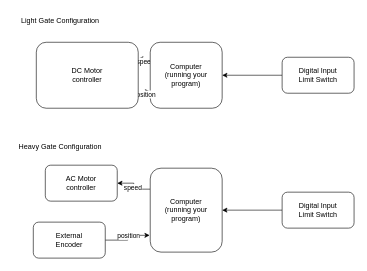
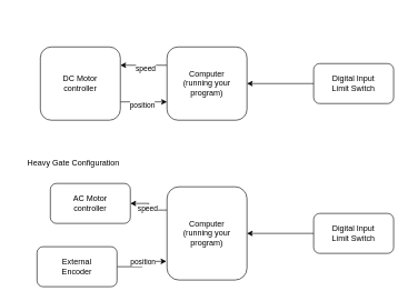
  <mxCell id="0" />
  <mxCell id="1" parent="0" />
  <mxCell id="2" style="edgeStyle=orthogonalEdgeStyle;rounded=0;orthogonalLoop=1;jettySize=auto;html=1;exitX=0;exitY=0.25;exitDx=0;exitDy=0;entryX=1;entryY=0.25;entryDx=0;entryDy=0;" edge="1" parent="1" source="4" target="7"><mxGeometry relative="1" as="geometry" /></mxCell>
  <mxCell id="3" value="speed" style="edgeLabel;html=1;align=center;verticalAlign=middle;resizable=0;points=[];" vertex="1" connectable="0" parent="2"><mxGeometry x="-0.057" y="4" relative="1" as="geometry"><mxPoint as="offset" /></mxGeometry></mxCell>
  <mxCell id="4" value="Computer&lt;br&gt;(running your program)" style="rounded=1;whiteSpace=wrap;html=1;" vertex="1" parent="1"><mxGeometry x="250" y="70" width="120" height="110" as="geometry" /></mxCell>
  <mxCell id="5" style="edgeStyle=orthogonalEdgeStyle;rounded=0;orthogonalLoop=1;jettySize=auto;html=1;exitX=1;exitY=0.75;exitDx=0;exitDy=0;entryX=0;entryY=0.75;entryDx=0;entryDy=0;" edge="1" parent="1" source="7" target="4"><mxGeometry relative="1" as="geometry" /></mxCell>
  <mxCell id="6" value="position" style="edgeLabel;html=1;align=center;verticalAlign=middle;resizable=0;points=[];" vertex="1" connectable="0" parent="5"><mxGeometry x="-0.086" y="-3" relative="1" as="geometry"><mxPoint y="1" as="offset" /></mxGeometry></mxCell>
- <mxCell id="7" value="DC Motor&lt;br&gt;controller" style="rounded=1;whiteSpace=wrap;html=1;" vertex="1" parent="1"><mxGeometry x="60" y="70" width="170" height="110" as="geometry" /></mxCell>
- <mxCell id="8" value="Light Gate Configuration" style="text;html=1;strokeColor=none;fillColor=none;align=center;verticalAlign=middle;whiteSpace=wrap;rounded=0;" vertex="1" parent="1"><mxGeometry x="20" y="20" width="160" height="30" as="geometry" /></mxCell>
+ <mxCell id="7" value="DC Motor&lt;br&gt;controller" style="rounded=1;whiteSpace=wrap;html=1;" vertex="1" parent="1"><mxGeometry x="60" y="70" width="120" height="110" as="geometry" /></mxCell>
  <mxCell id="9" value="" style="edgeStyle=orthogonalEdgeStyle;rounded=0;orthogonalLoop=1;jettySize=auto;html=1;" edge="1" parent="1" source="10" target="4"><mxGeometry relative="1" as="geometry" /></mxCell>
  <mxCell id="10" value="Digital Input&lt;br&gt;Limit Switch" style="rounded=1;whiteSpace=wrap;html=1;" vertex="1" parent="1"><mxGeometry x="470" y="95" width="120" height="60" as="geometry" /></mxCell>
  <mxCell id="11" style="edgeStyle=orthogonalEdgeStyle;rounded=0;orthogonalLoop=1;jettySize=auto;html=1;exitX=0;exitY=0.25;exitDx=0;exitDy=0;entryX=1;entryY=0.5;entryDx=0;entryDy=0;" edge="1" parent="1" source="13" target="14"><mxGeometry relative="1" as="geometry" /></mxCell>
  <mxCell id="12" value="speed" style="edgeLabel;html=1;align=center;verticalAlign=middle;resizable=0;points=[];" vertex="1" connectable="0" parent="11"><mxGeometry x="-0.067" y="2" relative="1" as="geometry"><mxPoint as="offset" /></mxGeometry></mxCell>
  <mxCell id="13" value="Computer&lt;br&gt;(running your program)" style="rounded=1;whiteSpace=wrap;html=1;" vertex="1" parent="1"><mxGeometry x="250" y="280" width="120" height="140" as="geometry" /></mxCell>
  <mxCell id="14" value="AC Motor&lt;br&gt;controller" style="rounded=1;whiteSpace=wrap;html=1;" vertex="1" parent="1"><mxGeometry x="75" y="275" width="120" height="60" as="geometry" /></mxCell>
- <mxCell id="15" value="Heavy Gate Configuration" style="text;html=1;strokeColor=none;fillColor=none;align=center;verticalAlign=middle;whiteSpace=wrap;rounded=0;" vertex="1" parent="1"><mxGeometry x="20" y="230" width="160" height="30" as="geometry" /></mxCell>
+ <mxCell id="15" value="Heavy Gate Configuration" style="text;html=1;strokeColor=none;fillColor=none;align=center;verticalAlign=middle;whiteSpace=wrap;rounded=0;" vertex="1" parent="1"><mxGeometry x="30" y="230" width="160" height="30" as="geometry" /></mxCell>
  <mxCell id="16" value="" style="edgeStyle=orthogonalEdgeStyle;rounded=0;orthogonalLoop=1;jettySize=auto;html=1;" edge="1" parent="1" source="17" target="13"><mxGeometry relative="1" as="geometry" /></mxCell>
  <mxCell id="17" value="Digital Input&lt;br&gt;Limit Switch" style="rounded=1;whiteSpace=wrap;html=1;" vertex="1" parent="1"><mxGeometry x="470" y="320" width="120" height="60" as="geometry" /></mxCell>
  <mxCell id="18" value="" style="edgeStyle=orthogonalEdgeStyle;rounded=0;orthogonalLoop=1;jettySize=auto;html=1;entryX=-0.008;entryY=0.8;entryDx=0;entryDy=0;entryPerimeter=0;" edge="1" parent="1" source="20" target="13"><mxGeometry relative="1" as="geometry" /></mxCell>
  <mxCell id="19" value="position" style="edgeLabel;html=1;align=center;verticalAlign=middle;resizable=0;points=[];" vertex="1" connectable="0" parent="18"><mxGeometry x="0.042" y="-5" relative="1" as="geometry"><mxPoint x="-4" y="-2" as="offset" /></mxGeometry></mxCell>
  <mxCell id="20" value="External&lt;br&gt;Encoder" style="rounded=1;whiteSpace=wrap;html=1;" vertex="1" parent="1"><mxGeometry x="55" y="370" width="120" height="60" as="geometry" /></mxCell>
